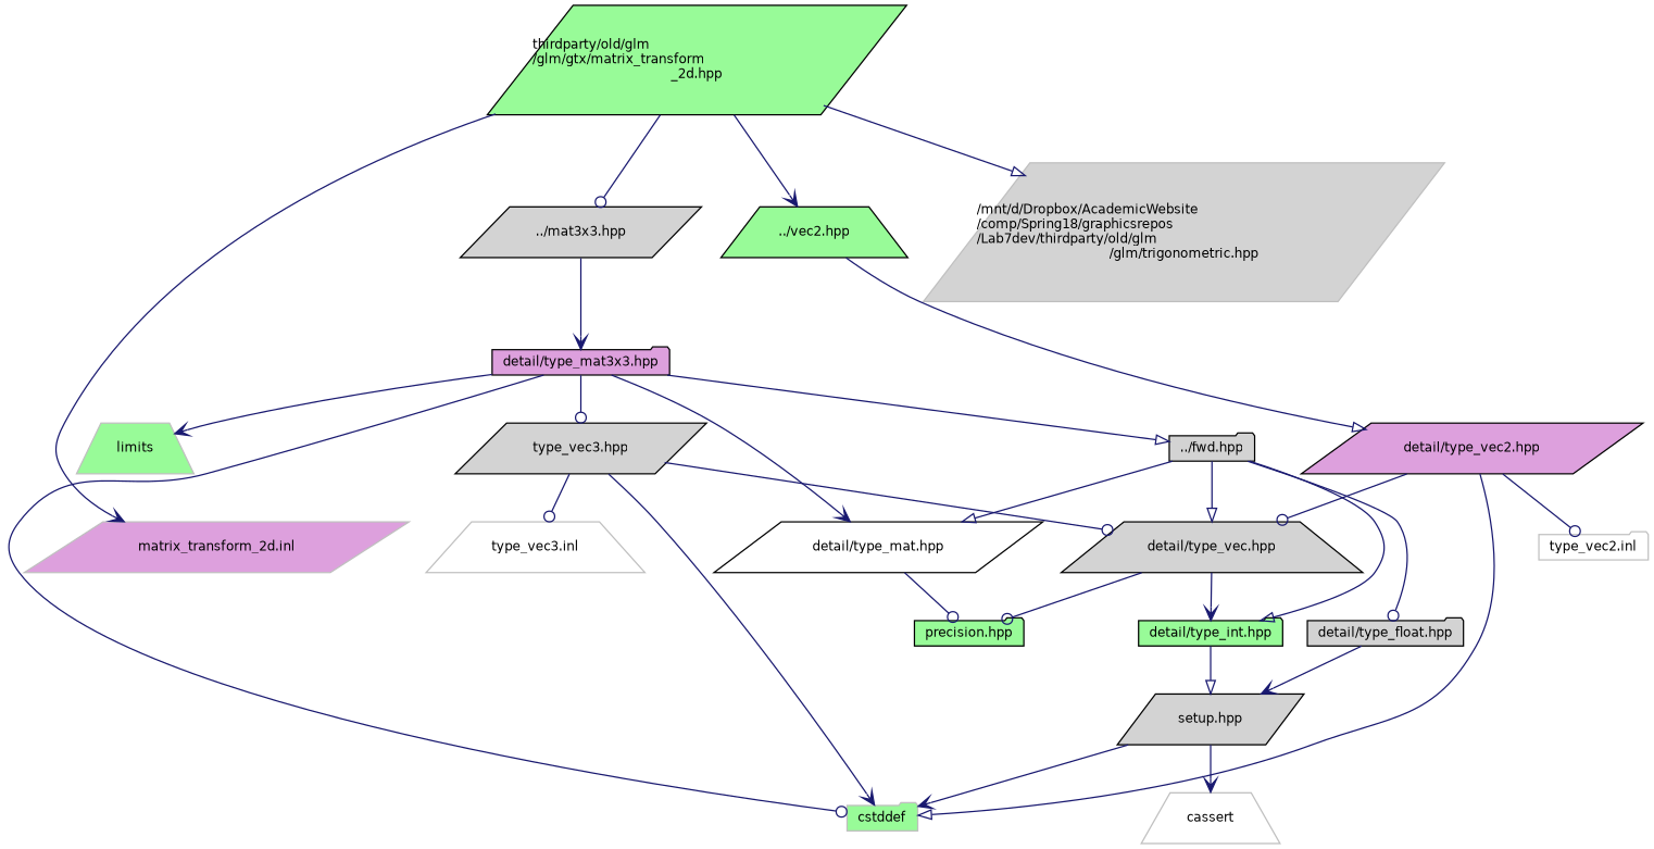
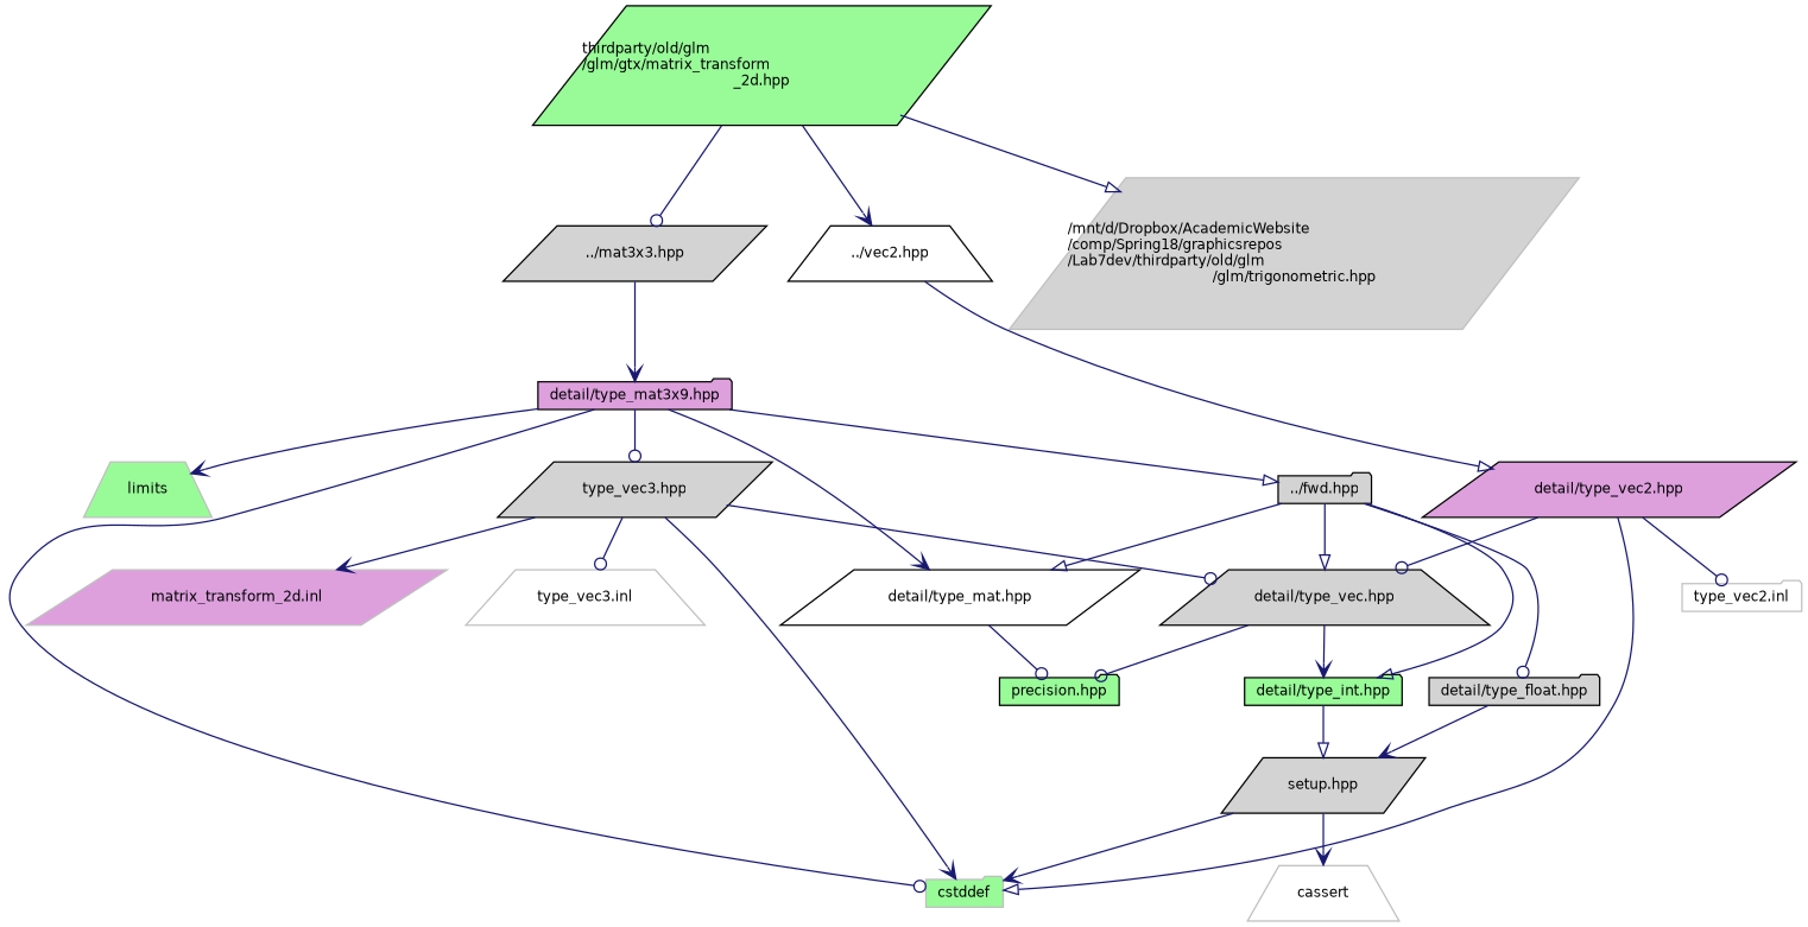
  digraph {
    node [color=black fillcolor=lightgrey fontname=Helvetica fontsize=10 shape=parallelogram style=filled]
    edge [arrowhead=odot color=midnightblue fontname=Helvetica fontsize=10 labelfontname=Helvetica labelfontsize=10 style=solid]
    n1 [fillcolor=palegreen fontcolor=black height=0.2 label="thirdparty/old/glm\l/glm/gtx/matrix_transform\l_2d.hpp" width=0.4]
    n2 [height=0.2 label="../mat3x3.hpp" width=0.4]
-   n3 [fillcolor=palegreen height=0.2 label="../vec2.hpp" shape=trapezium width=0.4]
+   n3 [fillcolor=white height=0.2 label="../vec2.hpp" shape=trapezium width=0.4]
    n4 [color=grey75 fillcolor=plum height=0.2 label="matrix_transform_2d.inl" width=0.4]
    n5 [color=grey75 height=0.2 label="/mnt/d/Dropbox/AcademicWebsite\l/comp/Spring18/graphicsrepos\l/Lab7dev/thirdparty/old/glm\l/glm/trigonometric.hpp" width=0.4]
-   n6 [fillcolor=plum height=0.2 label="detail/type_mat3x3.hpp" shape=folder width=0.4]
+   n6 [fillcolor=plum height=0.2 label="detail/type_mat3x9.hpp" shape=folder width=0.4]
    n7 [fillcolor=plum height=0.2 label="detail/type_vec2.hpp" width=0.4]
    n8 [height=0.2 label="../fwd.hpp" shape=folder width=0.4]
    n9 [color=grey75 fillcolor=palegreen height=0.2 label=cstddef shape=folder width=0.4]
    n10 [fillcolor=white height=0.2 label="detail/type_mat.hpp" width=0.4]
    n11 [height=0.2 label="type_vec3.hpp" width=0.4]
    n12 [color=grey75 fillcolor=palegreen height=0.2 label=limits shape=trapezium width=0.4]
    n13 [fillcolor=palegreen height=0.2 label="detail/type_int.hpp" shape=folder width=0.4]
    n14 [height=0.2 label="detail/type_float.hpp" shape=folder width=0.4]
    n15 [height=0.2 label="detail/type_vec.hpp" shape=trapezium width=0.4]
    n16 [fillcolor=palegreen height=0.2 label="precision.hpp" shape=folder width=0.4]
    n17 [color=grey75 fillcolor=white height=0.2 label="type_vec3.inl" shape=trapezium width=0.4]
    n18 [height=0.2 label="setup.hpp" width=0.4]
    n19 [color=grey75 fillcolor=white height=0.2 label=cassert shape=trapezium width=0.4]
    n20 [color=grey75 fillcolor=white height=0.2 label="type_vec2.inl" shape=folder width=0.4]
    n1 -> n2
    n1 -> n3 [arrowhead=vee]
-   n1 -> n4 [arrowhead=vee]
+   n11 -> n4 [arrowhead=vee]
    n1 -> n5 [arrowhead=onormal]
    n2 -> n6 [arrowhead=vee]
    n3 -> n7 [arrowhead=onormal]
    n6 -> n8 [arrowhead=onormal]
    n6 -> n9
    n6 -> n10 [arrowhead=vee]
    n6 -> n11
    n6 -> n12 [arrowhead=vee]
    n7 -> n9 [arrowhead=onormal]
    n7 -> n15
    n7 -> n20
    n8 -> n10 [arrowhead=onormal]
    n8 -> n13 [arrowhead=onormal]
    n8 -> n14
    n8 -> n15 [arrowhead=onormal]
    n10 -> n16
    n11 -> n9 [arrowhead=vee]
    n11 -> n15
    n11 -> n17
    n13 -> n18 [arrowhead=onormal]
    n14 -> n18 [arrowhead=vee]
    n15 -> n13 [arrowhead=vee]
    n15 -> n16
    n18 -> n9 [arrowhead=vee]
    n18 -> n19 [arrowhead=vee]
  }
